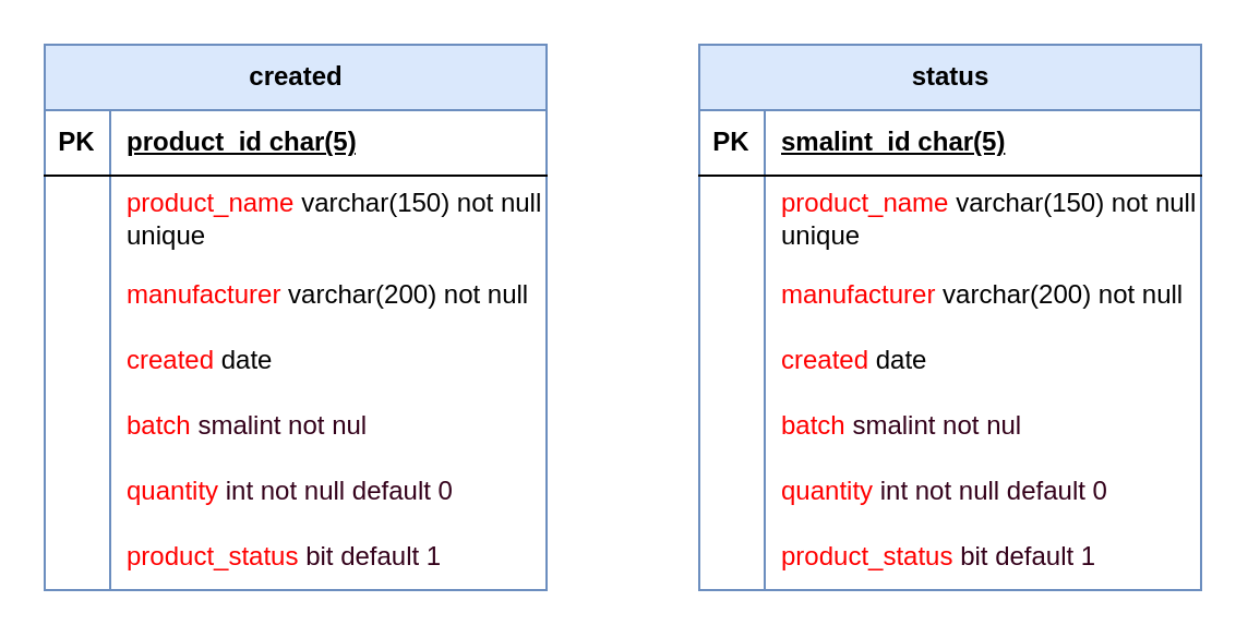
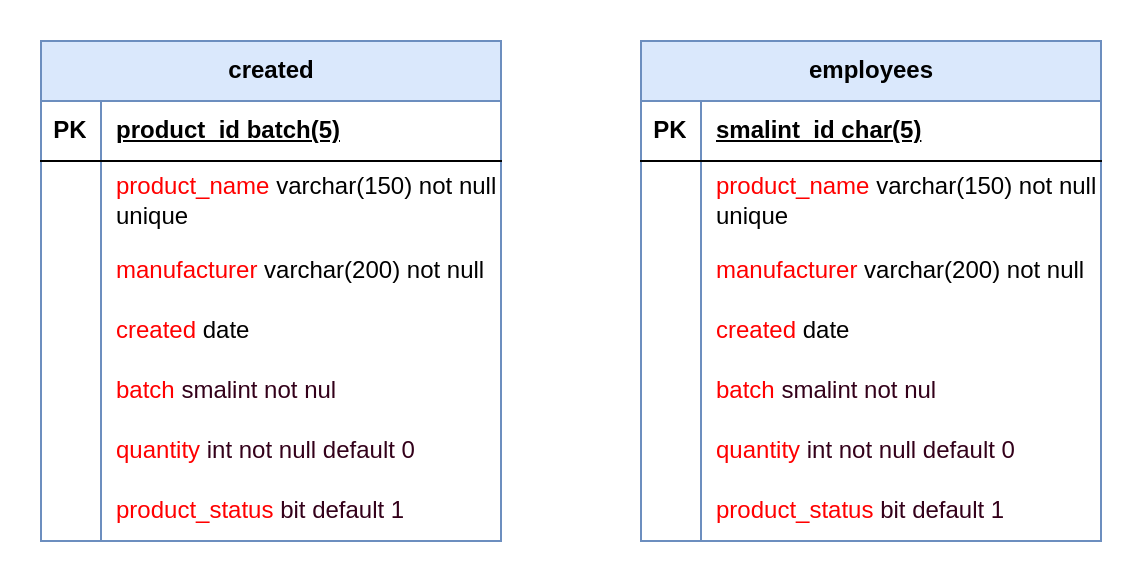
  <mxCell id="0" />
  <mxCell id="1" parent="0" />
  <mxCell id="2" value="created" style="shape=table;startSize=30;container=1;collapsible=1;childLayout=tableLayout;fixedRows=1;rowLines=0;fontStyle=1;align=center;resizeLast=1;html=1;fillColor=#dae8fc;strokeColor=#6c8ebf;" vertex="1" parent="1"><mxGeometry x="20" y="20" width="230" height="250" as="geometry" /></mxCell>
  <mxCell id="3" value="" style="shape=tableRow;horizontal=0;startSize=0;swimlaneHead=0;swimlaneBody=0;fillColor=none;collapsible=0;dropTarget=0;points=[[0,0.5],[1,0.5]];portConstraint=eastwest;top=0;left=0;right=0;bottom=1;" vertex="1" parent="2"><mxGeometry y="30" width="230" height="30" as="geometry" /></mxCell>
  <mxCell id="4" value="PK" style="shape=partialRectangle;connectable=0;fillColor=none;top=0;left=0;bottom=0;right=0;fontStyle=1;overflow=hidden;whiteSpace=wrap;html=1;" vertex="1" parent="3"><mxGeometry width="30" height="30" as="geometry"><mxRectangle width="30" height="30" as="alternateBounds" /></mxGeometry></mxCell>
- <mxCell id="5" value="product_id char(5)" style="shape=partialRectangle;connectable=0;fillColor=none;top=0;left=0;bottom=0;right=0;align=left;spacingLeft=6;fontStyle=5;overflow=hidden;whiteSpace=wrap;html=1;" vertex="1" parent="3"><mxGeometry x="30" width="200" height="30" as="geometry"><mxRectangle width="200" height="30" as="alternateBounds" /></mxGeometry></mxCell>
+ <mxCell id="5" value="product_id batch(5)" style="shape=partialRectangle;connectable=0;fillColor=none;top=0;left=0;bottom=0;right=0;align=left;spacingLeft=6;fontStyle=5;overflow=hidden;whiteSpace=wrap;html=1;" vertex="1" parent="3"><mxGeometry x="30" width="200" height="30" as="geometry"><mxRectangle width="200" height="30" as="alternateBounds" /></mxGeometry></mxCell>
  <mxCell id="6" value="" style="shape=tableRow;horizontal=0;startSize=0;swimlaneHead=0;swimlaneBody=0;fillColor=none;collapsible=0;dropTarget=0;points=[[0,0.5],[1,0.5]];portConstraint=eastwest;top=0;left=0;right=0;bottom=0;" vertex="1" parent="2"><mxGeometry y="60" width="230" height="40" as="geometry" /></mxCell>
  <mxCell id="7" value="" style="shape=partialRectangle;connectable=0;fillColor=none;top=0;left=0;bottom=0;right=0;editable=1;overflow=hidden;whiteSpace=wrap;html=1;" vertex="1" parent="6"><mxGeometry width="30" height="40" as="geometry"><mxRectangle width="30" height="40" as="alternateBounds" /></mxGeometry></mxCell>
  <mxCell id="8" value="&lt;font style=&quot;color: rgb(255, 0, 0);&quot;&gt;product_name &lt;/font&gt;varchar(150) not null unique" style="shape=partialRectangle;connectable=0;fillColor=none;top=0;left=0;bottom=0;right=0;align=left;spacingLeft=6;overflow=hidden;whiteSpace=wrap;html=1;" vertex="1" parent="6"><mxGeometry x="30" width="200" height="40" as="geometry"><mxRectangle width="200" height="40" as="alternateBounds" /></mxGeometry></mxCell>
  <mxCell id="9" value="" style="shape=tableRow;horizontal=0;startSize=0;swimlaneHead=0;swimlaneBody=0;fillColor=none;collapsible=0;dropTarget=0;points=[[0,0.5],[1,0.5]];portConstraint=eastwest;top=0;left=0;right=0;bottom=0;" vertex="1" parent="2"><mxGeometry y="100" width="230" height="30" as="geometry" /></mxCell>
  <mxCell id="10" value="" style="shape=partialRectangle;connectable=0;fillColor=none;top=0;left=0;bottom=0;right=0;editable=1;overflow=hidden;whiteSpace=wrap;html=1;" vertex="1" parent="9"><mxGeometry width="30" height="30" as="geometry"><mxRectangle width="30" height="30" as="alternateBounds" /></mxGeometry></mxCell>
  <mxCell id="11" value="&lt;font style=&quot;color: rgb(255, 0, 0);&quot;&gt;manufacturer&lt;/font&gt; varchar(200) not null" style="shape=partialRectangle;connectable=0;fillColor=none;top=0;left=0;bottom=0;right=0;align=left;spacingLeft=6;overflow=hidden;whiteSpace=wrap;html=1;" vertex="1" parent="9"><mxGeometry x="30" width="200" height="30" as="geometry"><mxRectangle width="200" height="30" as="alternateBounds" /></mxGeometry></mxCell>
  <mxCell id="12" value="" style="shape=tableRow;horizontal=0;startSize=0;swimlaneHead=0;swimlaneBody=0;fillColor=none;collapsible=0;dropTarget=0;points=[[0,0.5],[1,0.5]];portConstraint=eastwest;top=0;left=0;right=0;bottom=0;" vertex="1" parent="2"><mxGeometry y="130" width="230" height="30" as="geometry" /></mxCell>
  <mxCell id="13" value="" style="shape=partialRectangle;connectable=0;fillColor=none;top=0;left=0;bottom=0;right=0;editable=1;overflow=hidden;whiteSpace=wrap;html=1;" vertex="1" parent="12"><mxGeometry width="30" height="30" as="geometry"><mxRectangle width="30" height="30" as="alternateBounds" /></mxGeometry></mxCell>
  <mxCell id="14" value="&lt;font style=&quot;color: rgb(255, 0, 0);&quot;&gt;created&lt;/font&gt; date" style="shape=partialRectangle;connectable=0;fillColor=none;top=0;left=0;bottom=0;right=0;align=left;spacingLeft=6;overflow=hidden;whiteSpace=wrap;html=1;" vertex="1" parent="12"><mxGeometry x="30" width="200" height="30" as="geometry"><mxRectangle width="200" height="30" as="alternateBounds" /></mxGeometry></mxCell>
  <mxCell id="15" style="shape=tableRow;horizontal=0;startSize=0;swimlaneHead=0;swimlaneBody=0;fillColor=none;collapsible=0;dropTarget=0;points=[[0,0.5],[1,0.5]];portConstraint=eastwest;top=0;left=0;right=0;bottom=0;" vertex="1" parent="2"><mxGeometry y="160" width="230" height="30" as="geometry" /></mxCell>
  <mxCell id="16" style="shape=partialRectangle;connectable=0;fillColor=none;top=0;left=0;bottom=0;right=0;editable=1;overflow=hidden;whiteSpace=wrap;html=1;" vertex="1" parent="15"><mxGeometry width="30" height="30" as="geometry"><mxRectangle width="30" height="30" as="alternateBounds" /></mxGeometry></mxCell>
  <mxCell id="17" value="&lt;font&gt;&lt;font style=&quot;color: rgb(255, 0, 0);&quot;&gt;batch &lt;/font&gt;&lt;font style=&quot;color: rgb(51, 0, 26);&quot;&gt;smalint not nul&lt;/font&gt;&lt;/font&gt;" style="shape=partialRectangle;connectable=0;fillColor=none;top=0;left=0;bottom=0;right=0;align=left;spacingLeft=6;overflow=hidden;whiteSpace=wrap;html=1;" vertex="1" parent="15"><mxGeometry x="30" width="200" height="30" as="geometry"><mxRectangle width="200" height="30" as="alternateBounds" /></mxGeometry></mxCell>
  <mxCell id="18" style="shape=tableRow;horizontal=0;startSize=0;swimlaneHead=0;swimlaneBody=0;fillColor=none;collapsible=0;dropTarget=0;points=[[0,0.5],[1,0.5]];portConstraint=eastwest;top=0;left=0;right=0;bottom=0;" vertex="1" parent="2"><mxGeometry y="190" width="230" height="30" as="geometry" /></mxCell>
  <mxCell id="19" style="shape=partialRectangle;connectable=0;fillColor=none;top=0;left=0;bottom=0;right=0;editable=1;overflow=hidden;whiteSpace=wrap;html=1;" vertex="1" parent="18"><mxGeometry width="30" height="30" as="geometry"><mxRectangle width="30" height="30" as="alternateBounds" /></mxGeometry></mxCell>
  <mxCell id="20" value="&lt;font style=&quot;color: rgb(255, 0, 0);&quot;&gt;quantity &lt;/font&gt;&lt;font style=&quot;color: rgb(51, 0, 26);&quot;&gt;int not null default 0&lt;/font&gt;" style="shape=partialRectangle;connectable=0;fillColor=none;top=0;left=0;bottom=0;right=0;align=left;spacingLeft=6;overflow=hidden;whiteSpace=wrap;html=1;" vertex="1" parent="18"><mxGeometry x="30" width="200" height="30" as="geometry"><mxRectangle width="200" height="30" as="alternateBounds" /></mxGeometry></mxCell>
  <mxCell id="21" style="shape=tableRow;horizontal=0;startSize=0;swimlaneHead=0;swimlaneBody=0;fillColor=none;collapsible=0;dropTarget=0;points=[[0,0.5],[1,0.5]];portConstraint=eastwest;top=0;left=0;right=0;bottom=0;" vertex="1" parent="2"><mxGeometry y="220" width="230" height="30" as="geometry" /></mxCell>
  <mxCell id="22" style="shape=partialRectangle;connectable=0;fillColor=none;top=0;left=0;bottom=0;right=0;editable=1;overflow=hidden;whiteSpace=wrap;html=1;" vertex="1" parent="21"><mxGeometry width="30" height="30" as="geometry"><mxRectangle width="30" height="30" as="alternateBounds" /></mxGeometry></mxCell>
  <mxCell id="23" value="&lt;font style=&quot;color: rgb(255, 0, 0);&quot;&gt;product_status &lt;/font&gt;&lt;font style=&quot;color: rgb(51, 0, 26);&quot;&gt;bit default 1&lt;/font&gt;" style="shape=partialRectangle;connectable=0;fillColor=none;top=0;left=0;bottom=0;right=0;align=left;spacingLeft=6;overflow=hidden;whiteSpace=wrap;html=1;" vertex="1" parent="21"><mxGeometry x="30" width="200" height="30" as="geometry"><mxRectangle width="200" height="30" as="alternateBounds" /></mxGeometry></mxCell>
- <mxCell id="24" value="status" style="shape=table;startSize=30;container=1;collapsible=1;childLayout=tableLayout;fixedRows=1;rowLines=0;fontStyle=1;align=center;resizeLast=1;html=1;fillColor=#dae8fc;strokeColor=#6c8ebf;" vertex="1" parent="1"><mxGeometry x="320" y="20" width="230" height="250" as="geometry" /></mxCell>
+ <mxCell id="24" value="employees" style="shape=table;startSize=30;container=1;collapsible=1;childLayout=tableLayout;fixedRows=1;rowLines=0;fontStyle=1;align=center;resizeLast=1;html=1;fillColor=#dae8fc;strokeColor=#6c8ebf;" vertex="1" parent="1"><mxGeometry x="320" y="20" width="230" height="250" as="geometry" /></mxCell>
  <mxCell id="25" value="" style="shape=tableRow;horizontal=0;startSize=0;swimlaneHead=0;swimlaneBody=0;fillColor=none;collapsible=0;dropTarget=0;points=[[0,0.5],[1,0.5]];portConstraint=eastwest;top=0;left=0;right=0;bottom=1;" vertex="1" parent="24"><mxGeometry y="30" width="230" height="30" as="geometry" /></mxCell>
  <mxCell id="26" value="PK" style="shape=partialRectangle;connectable=0;fillColor=none;top=0;left=0;bottom=0;right=0;fontStyle=1;overflow=hidden;whiteSpace=wrap;html=1;" vertex="1" parent="25"><mxGeometry width="30" height="30" as="geometry"><mxRectangle width="30" height="30" as="alternateBounds" /></mxGeometry></mxCell>
  <mxCell id="27" value="smalint_id char(5)" style="shape=partialRectangle;connectable=0;fillColor=none;top=0;left=0;bottom=0;right=0;align=left;spacingLeft=6;fontStyle=5;overflow=hidden;whiteSpace=wrap;html=1;" vertex="1" parent="25"><mxGeometry x="30" width="200" height="30" as="geometry"><mxRectangle width="200" height="30" as="alternateBounds" /></mxGeometry></mxCell>
  <mxCell id="28" value="" style="shape=tableRow;horizontal=0;startSize=0;swimlaneHead=0;swimlaneBody=0;fillColor=none;collapsible=0;dropTarget=0;points=[[0,0.5],[1,0.5]];portConstraint=eastwest;top=0;left=0;right=0;bottom=0;" vertex="1" parent="24"><mxGeometry y="60" width="230" height="40" as="geometry" /></mxCell>
  <mxCell id="29" value="" style="shape=partialRectangle;connectable=0;fillColor=none;top=0;left=0;bottom=0;right=0;editable=1;overflow=hidden;whiteSpace=wrap;html=1;" vertex="1" parent="28"><mxGeometry width="30" height="40" as="geometry"><mxRectangle width="30" height="40" as="alternateBounds" /></mxGeometry></mxCell>
  <mxCell id="30" value="&lt;font style=&quot;color: rgb(255, 0, 0);&quot;&gt;product_name &lt;/font&gt;varchar(150) not null unique" style="shape=partialRectangle;connectable=0;fillColor=none;top=0;left=0;bottom=0;right=0;align=left;spacingLeft=6;overflow=hidden;whiteSpace=wrap;html=1;" vertex="1" parent="28"><mxGeometry x="30" width="200" height="40" as="geometry"><mxRectangle width="200" height="40" as="alternateBounds" /></mxGeometry></mxCell>
  <mxCell id="31" value="" style="shape=tableRow;horizontal=0;startSize=0;swimlaneHead=0;swimlaneBody=0;fillColor=none;collapsible=0;dropTarget=0;points=[[0,0.5],[1,0.5]];portConstraint=eastwest;top=0;left=0;right=0;bottom=0;" vertex="1" parent="24"><mxGeometry y="100" width="230" height="30" as="geometry" /></mxCell>
  <mxCell id="32" value="" style="shape=partialRectangle;connectable=0;fillColor=none;top=0;left=0;bottom=0;right=0;editable=1;overflow=hidden;whiteSpace=wrap;html=1;" vertex="1" parent="31"><mxGeometry width="30" height="30" as="geometry"><mxRectangle width="30" height="30" as="alternateBounds" /></mxGeometry></mxCell>
  <mxCell id="33" value="&lt;font style=&quot;color: rgb(255, 0, 0);&quot;&gt;manufacturer&lt;/font&gt; varchar(200) not null" style="shape=partialRectangle;connectable=0;fillColor=none;top=0;left=0;bottom=0;right=0;align=left;spacingLeft=6;overflow=hidden;whiteSpace=wrap;html=1;" vertex="1" parent="31"><mxGeometry x="30" width="200" height="30" as="geometry"><mxRectangle width="200" height="30" as="alternateBounds" /></mxGeometry></mxCell>
  <mxCell id="34" value="" style="shape=tableRow;horizontal=0;startSize=0;swimlaneHead=0;swimlaneBody=0;fillColor=none;collapsible=0;dropTarget=0;points=[[0,0.5],[1,0.5]];portConstraint=eastwest;top=0;left=0;right=0;bottom=0;" vertex="1" parent="24"><mxGeometry y="130" width="230" height="30" as="geometry" /></mxCell>
  <mxCell id="35" value="" style="shape=partialRectangle;connectable=0;fillColor=none;top=0;left=0;bottom=0;right=0;editable=1;overflow=hidden;whiteSpace=wrap;html=1;" vertex="1" parent="34"><mxGeometry width="30" height="30" as="geometry"><mxRectangle width="30" height="30" as="alternateBounds" /></mxGeometry></mxCell>
  <mxCell id="36" value="&lt;font style=&quot;color: rgb(255, 0, 0);&quot;&gt;created&lt;/font&gt; date" style="shape=partialRectangle;connectable=0;fillColor=none;top=0;left=0;bottom=0;right=0;align=left;spacingLeft=6;overflow=hidden;whiteSpace=wrap;html=1;" vertex="1" parent="34"><mxGeometry x="30" width="200" height="30" as="geometry"><mxRectangle width="200" height="30" as="alternateBounds" /></mxGeometry></mxCell>
  <mxCell id="37" style="shape=tableRow;horizontal=0;startSize=0;swimlaneHead=0;swimlaneBody=0;fillColor=none;collapsible=0;dropTarget=0;points=[[0,0.5],[1,0.5]];portConstraint=eastwest;top=0;left=0;right=0;bottom=0;" vertex="1" parent="24"><mxGeometry y="160" width="230" height="30" as="geometry" /></mxCell>
  <mxCell id="38" style="shape=partialRectangle;connectable=0;fillColor=none;top=0;left=0;bottom=0;right=0;editable=1;overflow=hidden;whiteSpace=wrap;html=1;" vertex="1" parent="37"><mxGeometry width="30" height="30" as="geometry"><mxRectangle width="30" height="30" as="alternateBounds" /></mxGeometry></mxCell>
  <mxCell id="39" value="&lt;font&gt;&lt;font style=&quot;color: rgb(255, 0, 0);&quot;&gt;batch &lt;/font&gt;&lt;font style=&quot;color: rgb(51, 0, 26);&quot;&gt;smalint not nul&lt;/font&gt;&lt;/font&gt;" style="shape=partialRectangle;connectable=0;fillColor=none;top=0;left=0;bottom=0;right=0;align=left;spacingLeft=6;overflow=hidden;whiteSpace=wrap;html=1;" vertex="1" parent="37"><mxGeometry x="30" width="200" height="30" as="geometry"><mxRectangle width="200" height="30" as="alternateBounds" /></mxGeometry></mxCell>
  <mxCell id="40" style="shape=tableRow;horizontal=0;startSize=0;swimlaneHead=0;swimlaneBody=0;fillColor=none;collapsible=0;dropTarget=0;points=[[0,0.5],[1,0.5]];portConstraint=eastwest;top=0;left=0;right=0;bottom=0;" vertex="1" parent="24"><mxGeometry y="190" width="230" height="30" as="geometry" /></mxCell>
  <mxCell id="41" style="shape=partialRectangle;connectable=0;fillColor=none;top=0;left=0;bottom=0;right=0;editable=1;overflow=hidden;whiteSpace=wrap;html=1;" vertex="1" parent="40"><mxGeometry width="30" height="30" as="geometry"><mxRectangle width="30" height="30" as="alternateBounds" /></mxGeometry></mxCell>
  <mxCell id="42" value="&lt;font style=&quot;color: rgb(255, 0, 0);&quot;&gt;quantity &lt;/font&gt;&lt;font style=&quot;color: rgb(51, 0, 26);&quot;&gt;int not null default 0&lt;/font&gt;" style="shape=partialRectangle;connectable=0;fillColor=none;top=0;left=0;bottom=0;right=0;align=left;spacingLeft=6;overflow=hidden;whiteSpace=wrap;html=1;" vertex="1" parent="40"><mxGeometry x="30" width="200" height="30" as="geometry"><mxRectangle width="200" height="30" as="alternateBounds" /></mxGeometry></mxCell>
  <mxCell id="43" style="shape=tableRow;horizontal=0;startSize=0;swimlaneHead=0;swimlaneBody=0;fillColor=none;collapsible=0;dropTarget=0;points=[[0,0.5],[1,0.5]];portConstraint=eastwest;top=0;left=0;right=0;bottom=0;" vertex="1" parent="24"><mxGeometry y="220" width="230" height="30" as="geometry" /></mxCell>
  <mxCell id="44" style="shape=partialRectangle;connectable=0;fillColor=none;top=0;left=0;bottom=0;right=0;editable=1;overflow=hidden;whiteSpace=wrap;html=1;" vertex="1" parent="43"><mxGeometry width="30" height="30" as="geometry"><mxRectangle width="30" height="30" as="alternateBounds" /></mxGeometry></mxCell>
  <mxCell id="45" value="&lt;font style=&quot;color: rgb(255, 0, 0);&quot;&gt;product_status &lt;/font&gt;&lt;font style=&quot;color: rgb(51, 0, 26);&quot;&gt;bit default 1&lt;/font&gt;" style="shape=partialRectangle;connectable=0;fillColor=none;top=0;left=0;bottom=0;right=0;align=left;spacingLeft=6;overflow=hidden;whiteSpace=wrap;html=1;" vertex="1" parent="43"><mxGeometry x="30" width="200" height="30" as="geometry"><mxRectangle width="200" height="30" as="alternateBounds" /></mxGeometry></mxCell>
